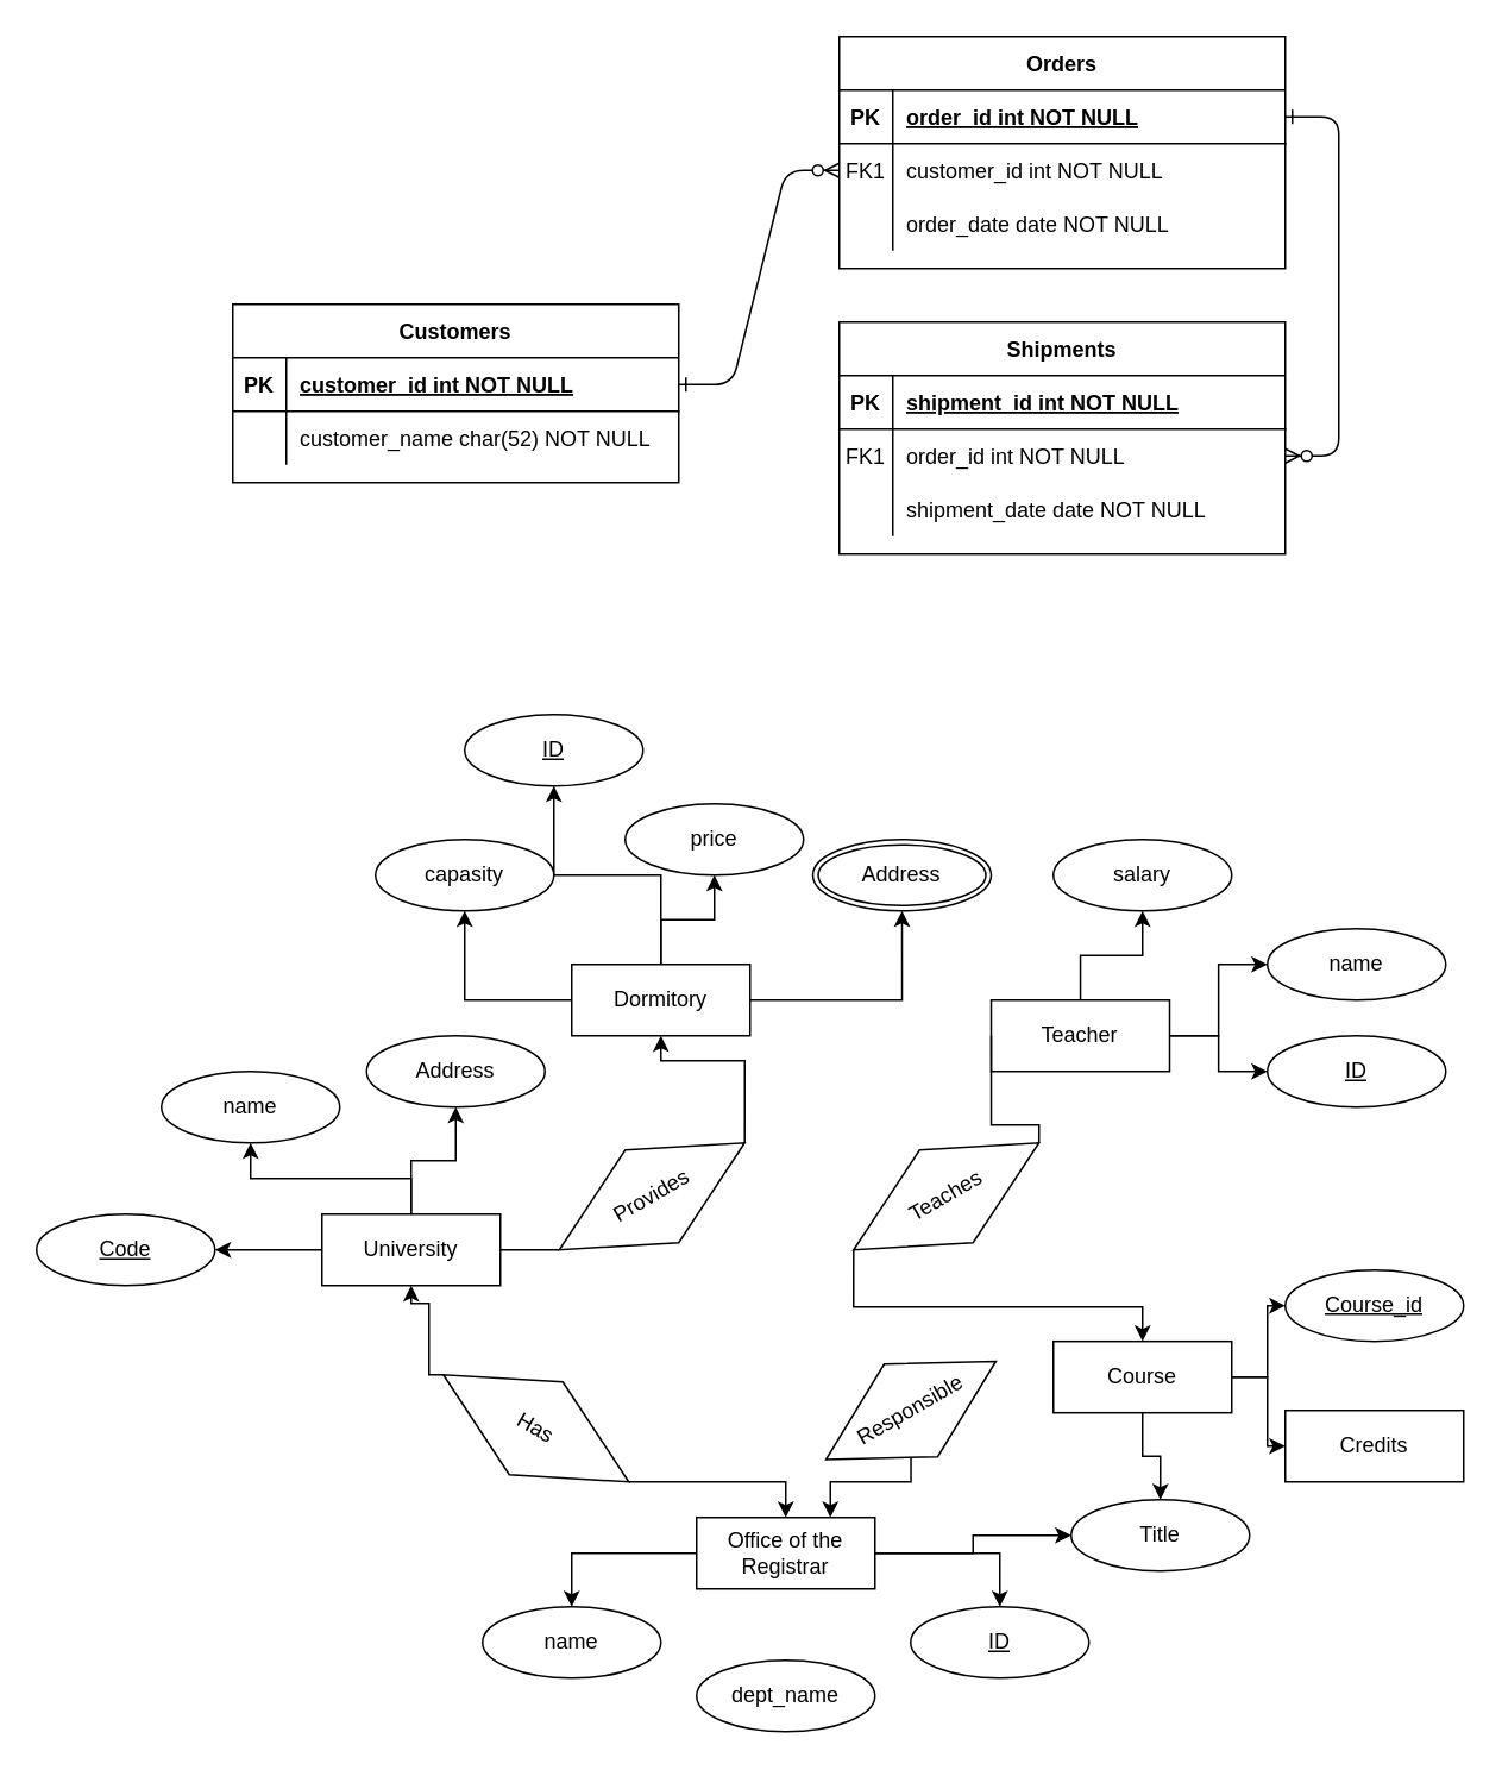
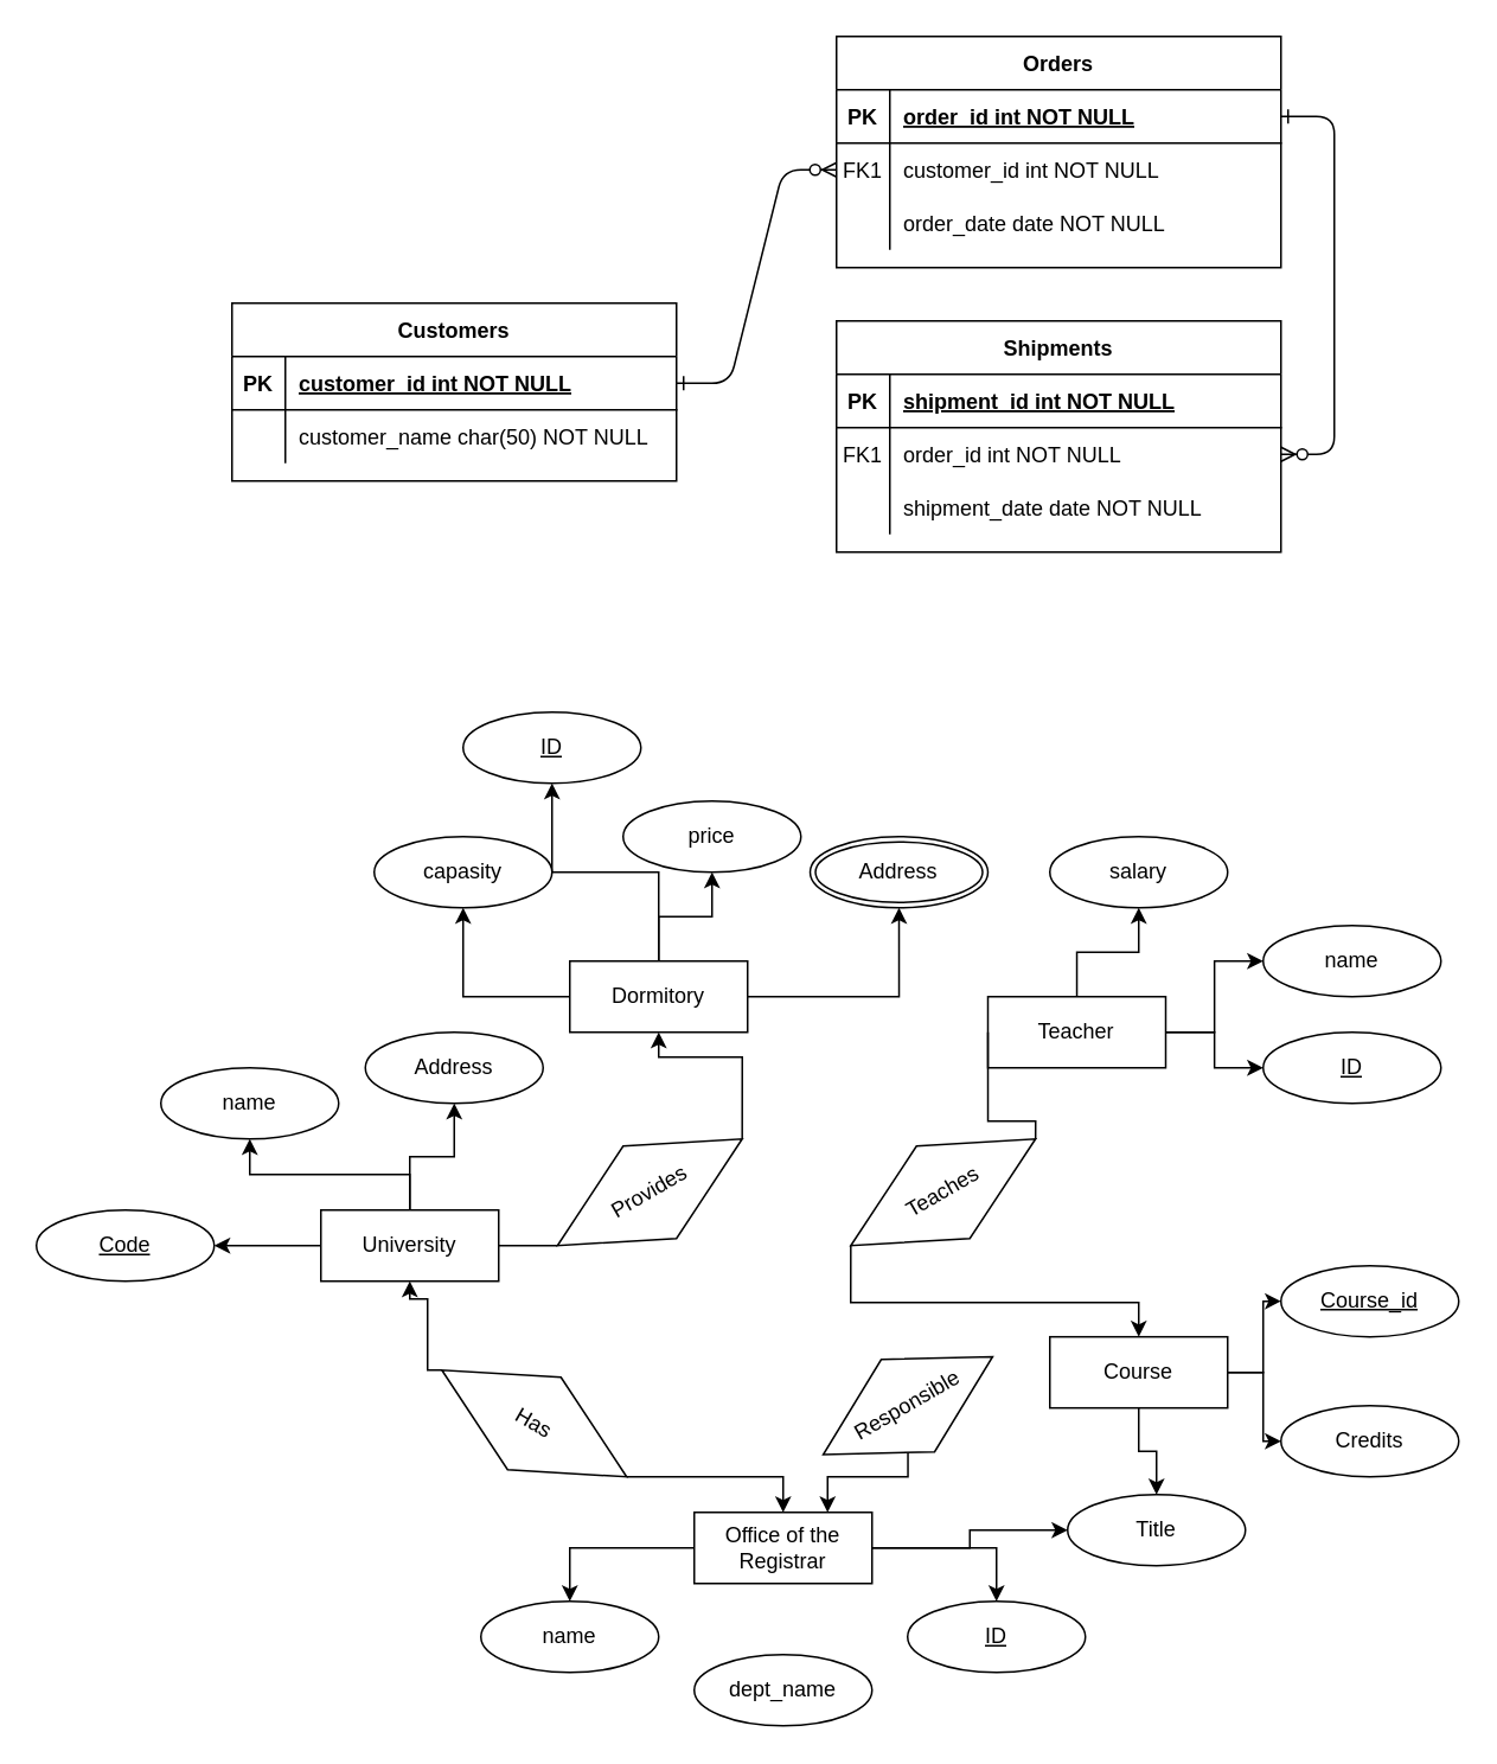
  <mxCell id="0" />
  <mxCell id="1" parent="0" />
  <mxCell id="2" value="" style="edgeStyle=entityRelationEdgeStyle;endArrow=ERzeroToMany;startArrow=ERone;endFill=1;startFill=0;" parent="1" source="25" target="8" edge="1"><mxGeometry width="100" height="100" relative="1" as="geometry"><mxPoint x="350" y="770" as="sourcePoint" /><mxPoint x="450" y="670" as="targetPoint" /></mxGeometry></mxCell>
  <mxCell id="3" value="" style="edgeStyle=entityRelationEdgeStyle;endArrow=ERzeroToMany;startArrow=ERone;endFill=1;startFill=0;" parent="1" source="5" target="18" edge="1"><mxGeometry width="100" height="100" relative="1" as="geometry"><mxPoint x="410" y="230" as="sourcePoint" /><mxPoint x="470" y="255" as="targetPoint" /></mxGeometry></mxCell>
  <mxCell id="4" value="Orders" style="shape=table;startSize=30;container=1;collapsible=1;childLayout=tableLayout;fixedRows=1;rowLines=0;fontStyle=1;align=center;resizeLast=1;" parent="1" vertex="1"><mxGeometry x="470" y="20" width="250" height="130" as="geometry" /></mxCell>
  <mxCell id="5" value="" style="shape=partialRectangle;collapsible=0;dropTarget=0;pointerEvents=0;fillColor=none;points=[[0,0.5],[1,0.5]];portConstraint=eastwest;top=0;left=0;right=0;bottom=1;" parent="4" vertex="1"><mxGeometry y="30" width="250" height="30" as="geometry" /></mxCell>
  <mxCell id="6" value="PK" style="shape=partialRectangle;overflow=hidden;connectable=0;fillColor=none;top=0;left=0;bottom=0;right=0;fontStyle=1;" parent="5" vertex="1"><mxGeometry width="30" height="30" as="geometry"><mxRectangle width="30" height="30" as="alternateBounds" /></mxGeometry></mxCell>
  <mxCell id="7" value="order_id int NOT NULL " style="shape=partialRectangle;overflow=hidden;connectable=0;fillColor=none;top=0;left=0;bottom=0;right=0;align=left;spacingLeft=6;fontStyle=5;" parent="5" vertex="1"><mxGeometry x="30" width="220" height="30" as="geometry"><mxRectangle width="220" height="30" as="alternateBounds" /></mxGeometry></mxCell>
  <mxCell id="8" value="" style="shape=partialRectangle;collapsible=0;dropTarget=0;pointerEvents=0;fillColor=none;points=[[0,0.5],[1,0.5]];portConstraint=eastwest;top=0;left=0;right=0;bottom=0;" parent="4" vertex="1"><mxGeometry y="60" width="250" height="30" as="geometry" /></mxCell>
  <mxCell id="9" value="FK1" style="shape=partialRectangle;overflow=hidden;connectable=0;fillColor=none;top=0;left=0;bottom=0;right=0;" parent="8" vertex="1"><mxGeometry width="30" height="30" as="geometry"><mxRectangle width="30" height="30" as="alternateBounds" /></mxGeometry></mxCell>
  <mxCell id="10" value="customer_id int NOT NULL" style="shape=partialRectangle;overflow=hidden;connectable=0;fillColor=none;top=0;left=0;bottom=0;right=0;align=left;spacingLeft=6;" parent="8" vertex="1"><mxGeometry x="30" width="220" height="30" as="geometry"><mxRectangle width="220" height="30" as="alternateBounds" /></mxGeometry></mxCell>
  <mxCell id="11" value="" style="shape=partialRectangle;collapsible=0;dropTarget=0;pointerEvents=0;fillColor=none;points=[[0,0.5],[1,0.5]];portConstraint=eastwest;top=0;left=0;right=0;bottom=0;" parent="4" vertex="1"><mxGeometry y="90" width="250" height="30" as="geometry" /></mxCell>
  <mxCell id="12" value="" style="shape=partialRectangle;overflow=hidden;connectable=0;fillColor=none;top=0;left=0;bottom=0;right=0;" parent="11" vertex="1"><mxGeometry width="30" height="30" as="geometry"><mxRectangle width="30" height="30" as="alternateBounds" /></mxGeometry></mxCell>
  <mxCell id="13" value="order_date date NOT NULL" style="shape=partialRectangle;overflow=hidden;connectable=0;fillColor=none;top=0;left=0;bottom=0;right=0;align=left;spacingLeft=6;" parent="11" vertex="1"><mxGeometry x="30" width="220" height="30" as="geometry"><mxRectangle width="220" height="30" as="alternateBounds" /></mxGeometry></mxCell>
  <mxCell id="14" value="Shipments" style="shape=table;startSize=30;container=1;collapsible=1;childLayout=tableLayout;fixedRows=1;rowLines=0;fontStyle=1;align=center;resizeLast=1;" parent="1" vertex="1"><mxGeometry x="470" y="180" width="250" height="130" as="geometry" /></mxCell>
  <mxCell id="15" value="" style="shape=partialRectangle;collapsible=0;dropTarget=0;pointerEvents=0;fillColor=none;points=[[0,0.5],[1,0.5]];portConstraint=eastwest;top=0;left=0;right=0;bottom=1;" parent="14" vertex="1"><mxGeometry y="30" width="250" height="30" as="geometry" /></mxCell>
  <mxCell id="16" value="PK" style="shape=partialRectangle;overflow=hidden;connectable=0;fillColor=none;top=0;left=0;bottom=0;right=0;fontStyle=1;" parent="15" vertex="1"><mxGeometry width="30" height="30" as="geometry"><mxRectangle width="30" height="30" as="alternateBounds" /></mxGeometry></mxCell>
  <mxCell id="17" value="shipment_id int NOT NULL " style="shape=partialRectangle;overflow=hidden;connectable=0;fillColor=none;top=0;left=0;bottom=0;right=0;align=left;spacingLeft=6;fontStyle=5;" parent="15" vertex="1"><mxGeometry x="30" width="220" height="30" as="geometry"><mxRectangle width="220" height="30" as="alternateBounds" /></mxGeometry></mxCell>
  <mxCell id="18" value="" style="shape=partialRectangle;collapsible=0;dropTarget=0;pointerEvents=0;fillColor=none;points=[[0,0.5],[1,0.5]];portConstraint=eastwest;top=0;left=0;right=0;bottom=0;" parent="14" vertex="1"><mxGeometry y="60" width="250" height="30" as="geometry" /></mxCell>
  <mxCell id="19" value="FK1" style="shape=partialRectangle;overflow=hidden;connectable=0;fillColor=none;top=0;left=0;bottom=0;right=0;" parent="18" vertex="1"><mxGeometry width="30" height="30" as="geometry"><mxRectangle width="30" height="30" as="alternateBounds" /></mxGeometry></mxCell>
  <mxCell id="20" value="order_id int NOT NULL" style="shape=partialRectangle;overflow=hidden;connectable=0;fillColor=none;top=0;left=0;bottom=0;right=0;align=left;spacingLeft=6;" parent="18" vertex="1"><mxGeometry x="30" width="220" height="30" as="geometry"><mxRectangle width="220" height="30" as="alternateBounds" /></mxGeometry></mxCell>
  <mxCell id="21" value="" style="shape=partialRectangle;collapsible=0;dropTarget=0;pointerEvents=0;fillColor=none;points=[[0,0.5],[1,0.5]];portConstraint=eastwest;top=0;left=0;right=0;bottom=0;" parent="14" vertex="1"><mxGeometry y="90" width="250" height="30" as="geometry" /></mxCell>
  <mxCell id="22" value="" style="shape=partialRectangle;overflow=hidden;connectable=0;fillColor=none;top=0;left=0;bottom=0;right=0;" parent="21" vertex="1"><mxGeometry width="30" height="30" as="geometry"><mxRectangle width="30" height="30" as="alternateBounds" /></mxGeometry></mxCell>
  <mxCell id="23" value="shipment_date date NOT NULL" style="shape=partialRectangle;overflow=hidden;connectable=0;fillColor=none;top=0;left=0;bottom=0;right=0;align=left;spacingLeft=6;" parent="21" vertex="1"><mxGeometry x="30" width="220" height="30" as="geometry"><mxRectangle width="220" height="30" as="alternateBounds" /></mxGeometry></mxCell>
  <mxCell id="24" value="Customers" style="shape=table;startSize=30;container=1;collapsible=1;childLayout=tableLayout;fixedRows=1;rowLines=0;fontStyle=1;align=center;resizeLast=1;" parent="1" vertex="1"><mxGeometry x="130" y="170" width="250" height="100" as="geometry" /></mxCell>
  <mxCell id="25" value="" style="shape=partialRectangle;collapsible=0;dropTarget=0;pointerEvents=0;fillColor=none;points=[[0,0.5],[1,0.5]];portConstraint=eastwest;top=0;left=0;right=0;bottom=1;" parent="24" vertex="1"><mxGeometry y="30" width="250" height="30" as="geometry" /></mxCell>
  <mxCell id="26" value="PK" style="shape=partialRectangle;overflow=hidden;connectable=0;fillColor=none;top=0;left=0;bottom=0;right=0;fontStyle=1;" parent="25" vertex="1"><mxGeometry width="30" height="30" as="geometry" /></mxCell>
  <mxCell id="27" value="customer_id int NOT NULL " style="shape=partialRectangle;overflow=hidden;connectable=0;fillColor=none;top=0;left=0;bottom=0;right=0;align=left;spacingLeft=6;fontStyle=5;" parent="25" vertex="1"><mxGeometry x="30" width="220" height="30" as="geometry" /></mxCell>
  <mxCell id="28" value="" style="shape=partialRectangle;collapsible=0;dropTarget=0;pointerEvents=0;fillColor=none;points=[[0,0.5],[1,0.5]];portConstraint=eastwest;top=0;left=0;right=0;bottom=0;" parent="24" vertex="1"><mxGeometry y="60" width="250" height="30" as="geometry" /></mxCell>
  <mxCell id="29" value="" style="shape=partialRectangle;overflow=hidden;connectable=0;fillColor=none;top=0;left=0;bottom=0;right=0;" parent="28" vertex="1"><mxGeometry width="30" height="30" as="geometry" /></mxCell>
- <mxCell id="30" value="customer_name char(52) NOT NULL" style="shape=partialRectangle;overflow=hidden;connectable=0;fillColor=none;top=0;left=0;bottom=0;right=0;align=left;spacingLeft=6;" parent="28" vertex="1"><mxGeometry x="30" width="220" height="30" as="geometry" /></mxCell>
+ <mxCell id="30" value="customer_name char(50) NOT NULL" style="shape=partialRectangle;overflow=hidden;connectable=0;fillColor=none;top=0;left=0;bottom=0;right=0;align=left;spacingLeft=6;" parent="28" vertex="1"><mxGeometry x="30" width="220" height="30" as="geometry" /></mxCell>
  <mxCell id="31" style="edgeStyle=orthogonalEdgeStyle;rounded=0;orthogonalLoop=1;jettySize=auto;html=1;exitX=0;exitY=0.5;exitDx=0;exitDy=0;" edge="1" parent="1" source="32" target="48"><mxGeometry relative="1" as="geometry"><Array as="points"><mxPoint x="640" y="732" /></Array></mxGeometry></mxCell>
  <mxCell id="32" value="Teaches" style="shape=rhombus;perimeter=rhombusPerimeter;whiteSpace=wrap;html=1;align=center;rotation=-30;" vertex="1" parent="1"><mxGeometry x="470" y="640" width="120" height="60" as="geometry" /></mxCell>
  <mxCell id="33" value="" style="edgeStyle=orthogonalEdgeStyle;rounded=0;orthogonalLoop=1;jettySize=auto;html=1;" edge="1" parent="1" source="36" target="57"><mxGeometry relative="1" as="geometry" /></mxCell>
  <mxCell id="34" value="" style="edgeStyle=orthogonalEdgeStyle;rounded=0;orthogonalLoop=1;jettySize=auto;html=1;" edge="1" parent="1" source="36" target="63"><mxGeometry relative="1" as="geometry" /></mxCell>
  <mxCell id="35" value="" style="edgeStyle=orthogonalEdgeStyle;rounded=0;orthogonalLoop=1;jettySize=auto;html=1;" edge="1" parent="1" source="36" target="58"><mxGeometry relative="1" as="geometry" /></mxCell>
  <mxCell id="36" value="University" style="whiteSpace=wrap;html=1;align=center;" vertex="1" parent="1"><mxGeometry x="180" y="680" width="100" height="40" as="geometry" /></mxCell>
  <mxCell id="37" value="" style="edgeStyle=orthogonalEdgeStyle;rounded=0;orthogonalLoop=1;jettySize=auto;html=1;" edge="1" parent="1" source="40" target="55"><mxGeometry relative="1" as="geometry" /></mxCell>
  <mxCell id="38" value="" style="edgeStyle=orthogonalEdgeStyle;rounded=0;orthogonalLoop=1;jettySize=auto;html=1;" edge="1" parent="1" source="40" target="59"><mxGeometry relative="1" as="geometry" /></mxCell>
  <mxCell id="39" value="" style="edgeStyle=orthogonalEdgeStyle;rounded=0;orthogonalLoop=1;jettySize=auto;html=1;" edge="1" parent="1" source="40" target="67"><mxGeometry relative="1" as="geometry" /></mxCell>
  <mxCell id="40" value="Teacher" style="whiteSpace=wrap;html=1;align=center;" vertex="1" parent="1"><mxGeometry x="555.17" y="560" width="100" height="40" as="geometry" /></mxCell>
  <mxCell id="41" value="" style="edgeStyle=orthogonalEdgeStyle;rounded=0;orthogonalLoop=1;jettySize=auto;html=1;" edge="1" parent="1" source="44" target="54"><mxGeometry relative="1" as="geometry" /></mxCell>
  <mxCell id="42" value="" style="edgeStyle=orthogonalEdgeStyle;rounded=0;orthogonalLoop=1;jettySize=auto;html=1;" edge="1" parent="1" source="44" target="65"><mxGeometry relative="1" as="geometry" /></mxCell>
  <mxCell id="43" value="" style="edgeStyle=orthogonalEdgeStyle;rounded=0;orthogonalLoop=1;jettySize=auto;html=1;" edge="1" parent="1" source="44" target="62"><mxGeometry relative="1" as="geometry" /></mxCell>
  <mxCell id="44" value="Office of the Registrar" style="whiteSpace=wrap;html=1;align=center;" vertex="1" parent="1"><mxGeometry x="390" y="850" width="100" height="40" as="geometry" /></mxCell>
  <mxCell id="45" value="" style="edgeStyle=orthogonalEdgeStyle;rounded=0;orthogonalLoop=1;jettySize=auto;html=1;" edge="1" parent="1" source="48" target="56"><mxGeometry relative="1" as="geometry" /></mxCell>
  <mxCell id="46" value="" style="edgeStyle=orthogonalEdgeStyle;rounded=0;orthogonalLoop=1;jettySize=auto;html=1;" edge="1" parent="1" source="48" target="62"><mxGeometry relative="1" as="geometry" /></mxCell>
  <mxCell id="47" value="" style="edgeStyle=orthogonalEdgeStyle;rounded=0;orthogonalLoop=1;jettySize=auto;html=1;" edge="1" parent="1" source="48" target="64"><mxGeometry relative="1" as="geometry" /></mxCell>
  <mxCell id="48" value="Course" style="whiteSpace=wrap;html=1;align=center;" vertex="1" parent="1"><mxGeometry x="590" y="751.29" width="100" height="40" as="geometry" /></mxCell>
  <mxCell id="49" value="" style="edgeStyle=orthogonalEdgeStyle;rounded=0;orthogonalLoop=1;jettySize=auto;html=1;" edge="1" parent="1" source="53" target="61"><mxGeometry relative="1" as="geometry" /></mxCell>
  <mxCell id="50" value="" style="edgeStyle=orthogonalEdgeStyle;rounded=0;orthogonalLoop=1;jettySize=auto;html=1;" edge="1" parent="1" source="53" target="66"><mxGeometry relative="1" as="geometry" /></mxCell>
  <mxCell id="51" value="" style="edgeStyle=orthogonalEdgeStyle;rounded=0;orthogonalLoop=1;jettySize=auto;html=1;" edge="1" parent="1" source="53" target="60"><mxGeometry relative="1" as="geometry" /></mxCell>
  <mxCell id="52" style="edgeStyle=orthogonalEdgeStyle;rounded=0;orthogonalLoop=1;jettySize=auto;html=1;entryX=0.5;entryY=1;entryDx=0;entryDy=0;" edge="1" parent="1" source="53" target="78"><mxGeometry relative="1" as="geometry" /></mxCell>
  <mxCell id="53" value="Dormitory" style="whiteSpace=wrap;html=1;align=center;" vertex="1" parent="1"><mxGeometry x="320" y="540" width="100" height="40" as="geometry" /></mxCell>
  <mxCell id="54" value="ID" style="ellipse;whiteSpace=wrap;html=1;align=center;fontStyle=4;" vertex="1" parent="1"><mxGeometry x="510" y="900" width="100" height="40" as="geometry" /></mxCell>
  <mxCell id="55" value="ID" style="ellipse;whiteSpace=wrap;html=1;align=center;fontStyle=4;" vertex="1" parent="1"><mxGeometry x="710" y="580" width="100" height="40" as="geometry" /></mxCell>
  <mxCell id="56" value="Course_id" style="ellipse;whiteSpace=wrap;html=1;align=center;fontStyle=4;" vertex="1" parent="1"><mxGeometry x="720" y="711.29" width="100" height="40" as="geometry" /></mxCell>
  <mxCell id="57" value="Code" style="ellipse;whiteSpace=wrap;html=1;align=center;fontStyle=4;" vertex="1" parent="1"><mxGeometry x="20" y="680" width="100" height="40" as="geometry" /></mxCell>
  <mxCell id="58" value="name" style="ellipse;whiteSpace=wrap;html=1;align=center;" vertex="1" parent="1"><mxGeometry x="90" y="600" width="100" height="40" as="geometry" /></mxCell>
  <mxCell id="59" value="name" style="ellipse;whiteSpace=wrap;html=1;align=center;" vertex="1" parent="1"><mxGeometry x="710" y="520" width="100" height="40" as="geometry" /></mxCell>
  <mxCell id="60" value="price" style="ellipse;whiteSpace=wrap;html=1;align=center;" vertex="1" parent="1"><mxGeometry x="350" y="450" width="100" height="40" as="geometry" /></mxCell>
  <mxCell id="61" value="Address" style="ellipse;shape=doubleEllipse;margin=3;whiteSpace=wrap;html=1;align=center;" vertex="1" parent="1"><mxGeometry x="455.17" y="470" width="100" height="40" as="geometry" /></mxCell>
  <mxCell id="62" value="Title" style="ellipse;whiteSpace=wrap;html=1;align=center;" vertex="1" parent="1"><mxGeometry x="600" y="840" width="100" height="40" as="geometry" /></mxCell>
  <mxCell id="63" value="Address" style="ellipse;whiteSpace=wrap;html=1;align=center;" vertex="1" parent="1"><mxGeometry x="205" y="580" width="100" height="40" as="geometry" /></mxCell>
- <mxCell id="64" value="Credits" style="whiteSpace=wrap;html=1;align=center;rounded=0;" vertex="1" parent="1"><mxGeometry x="720" y="790" width="100" height="40" as="geometry" /></mxCell>
+ <mxCell id="64" value="Credits" style="ellipse;whiteSpace=wrap;html=1;align=center;" vertex="1" parent="1"><mxGeometry x="720" y="790" width="100" height="40" as="geometry" /></mxCell>
  <mxCell id="65" value="name" style="ellipse;whiteSpace=wrap;html=1;align=center;" vertex="1" parent="1"><mxGeometry x="270" y="900" width="100" height="40" as="geometry" /></mxCell>
  <mxCell id="66" value="capasity" style="ellipse;whiteSpace=wrap;html=1;align=center;" vertex="1" parent="1"><mxGeometry x="210" y="470" width="100" height="40" as="geometry" /></mxCell>
  <mxCell id="67" value="salary" style="ellipse;whiteSpace=wrap;html=1;align=center;" vertex="1" parent="1"><mxGeometry x="590" y="470" width="100" height="40" as="geometry" /></mxCell>
  <mxCell id="68" value="dept_name" style="ellipse;whiteSpace=wrap;html=1;align=center;" vertex="1" parent="1"><mxGeometry x="390" y="930" width="100" height="40" as="geometry" /></mxCell>
  <mxCell id="69" value="" style="endArrow=none;html=1;rounded=0;edgeStyle=orthogonalEdgeStyle;entryX=0;entryY=0.5;entryDx=0;entryDy=0;exitX=1;exitY=0.5;exitDx=0;exitDy=0;" edge="1" parent="1" source="32" target="40"><mxGeometry relative="1" as="geometry"><mxPoint x="350" y="730" as="sourcePoint" /><mxPoint x="510" y="730" as="targetPoint" /><Array as="points"><mxPoint x="582" y="630" /><mxPoint x="555" y="630" /></Array></mxGeometry></mxCell>
  <mxCell id="70" style="edgeStyle=orthogonalEdgeStyle;rounded=0;orthogonalLoop=1;jettySize=auto;html=1;exitX=0;exitY=0.5;exitDx=0;exitDy=0;" edge="1" parent="1" source="72" target="36"><mxGeometry relative="1" as="geometry"><Array as="points"><mxPoint x="240" y="770" /><mxPoint x="240" y="730" /><mxPoint x="230" y="730" /></Array></mxGeometry></mxCell>
  <mxCell id="71" style="edgeStyle=orthogonalEdgeStyle;rounded=0;orthogonalLoop=1;jettySize=auto;html=1;entryX=0.5;entryY=0;entryDx=0;entryDy=0;exitX=1;exitY=0.5;exitDx=0;exitDy=0;" edge="1" parent="1" source="72" target="44"><mxGeometry relative="1" as="geometry" /></mxCell>
  <mxCell id="72" value="Has" style="shape=rhombus;perimeter=rhombusPerimeter;whiteSpace=wrap;html=1;align=center;rotation=30;" vertex="1" parent="1"><mxGeometry x="240" y="770" width="120" height="60" as="geometry" /></mxCell>
  <mxCell id="73" value="" style="edgeStyle=orthogonalEdgeStyle;rounded=0;orthogonalLoop=1;jettySize=auto;html=1;exitX=1;exitY=0.5;exitDx=0;exitDy=0;" edge="1" parent="1" source="74" target="53"><mxGeometry relative="1" as="geometry" /></mxCell>
  <mxCell id="74" value="Provides" style="shape=rhombus;perimeter=rhombusPerimeter;whiteSpace=wrap;html=1;align=center;rotation=-30;" vertex="1" parent="1"><mxGeometry x="305" y="640" width="120" height="60" as="geometry" /></mxCell>
  <mxCell id="75" value="" style="endArrow=none;html=1;rounded=0;edgeStyle=orthogonalEdgeStyle;exitX=0;exitY=0.5;exitDx=0;exitDy=0;entryX=1;entryY=0.5;entryDx=0;entryDy=0;" edge="1" parent="1" source="74" target="36"><mxGeometry relative="1" as="geometry"><mxPoint x="350" y="740" as="sourcePoint" /><mxPoint x="460" y="750" as="targetPoint" /></mxGeometry></mxCell>
  <mxCell id="76" style="edgeStyle=orthogonalEdgeStyle;rounded=0;orthogonalLoop=1;jettySize=auto;html=1;entryX=0.75;entryY=0;entryDx=0;entryDy=0;" edge="1" parent="1" source="77" target="44"><mxGeometry relative="1" as="geometry"><Array as="points"><mxPoint x="510" y="830" /><mxPoint x="465" y="830" /></Array></mxGeometry></mxCell>
  <mxCell id="77" value="Responsible" style="shape=rhombus;perimeter=rhombusPerimeter;whiteSpace=wrap;html=1;align=center;rotation=-30;" vertex="1" parent="1"><mxGeometry x="455.17" y="760" width="110" height="60" as="geometry" /></mxCell>
  <mxCell id="78" value="ID" style="ellipse;whiteSpace=wrap;html=1;align=center;fontStyle=4;" vertex="1" parent="1"><mxGeometry x="260" y="400" width="100" height="40" as="geometry" /></mxCell>
